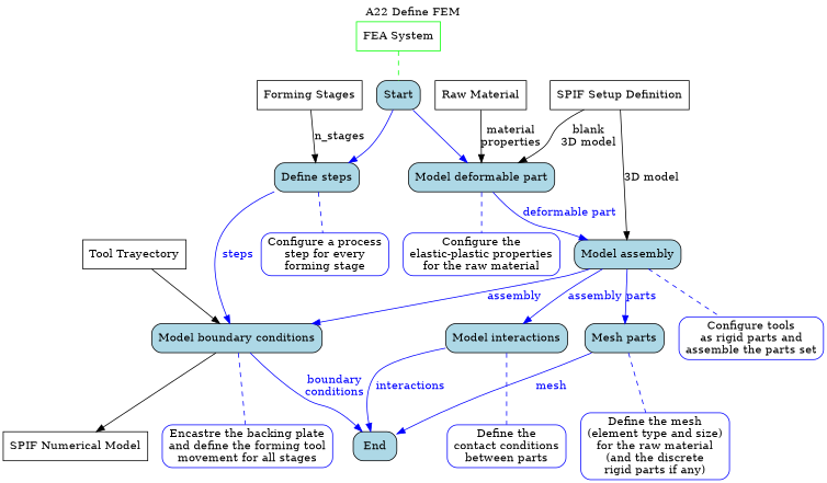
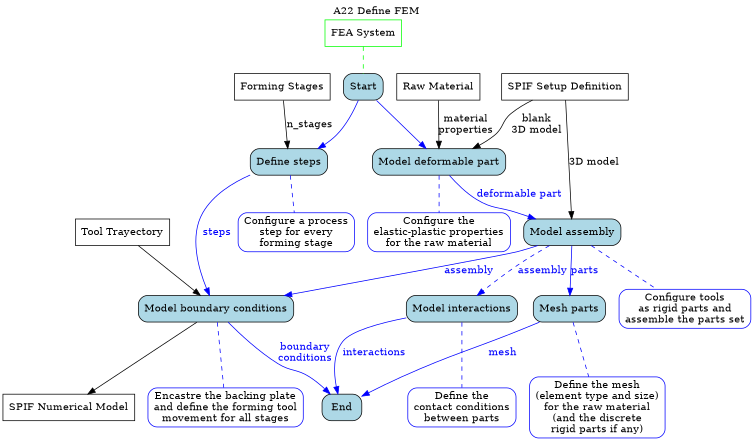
  digraph {
    label="A22 Define FEM"
    labelloc=t
    node [color=black fillcolor=white shape=box style="filled, rounded"]
    edge [color=blue dir=forward fontcolor=blue style=solid]
    n1 [label="Tool Trayectory" style=filled]
    n2 [fillcolor=lightblue label="Model boundary conditions"]
    n3 [label="SPIF Numerical Model" style=filled]
    End [fillcolor=lightblue]
    n5 [color=blue label="Encastre the backing plate\nand define the forming tool\nmovement for all stages"]
    n6 [label="Forming Stages" style=filled]
    n7 [fillcolor=lightblue label="Define steps"]
    n8 [color=blue label="Configure a process\nstep for every\nforming stage"]
    n9 [label="Raw Material" style=filled]
    n10 [fillcolor=lightblue label="Model deformable part"]
    n11 [fillcolor=lightblue label="Model assembly"]
    n12 [color=blue label="Configure the\nelastic-plastic properties\nfor the raw material"]
    n13 [label="SPIF Setup Definition" style=filled]
    n14 [fillcolor=lightblue label="Model interactions"]
    n15 [fillcolor=lightblue label="Mesh parts"]
    n16 [color=blue label="Configure tools\nas rigid parts and\nassemble the parts set"]
    n17 [color=green label="FEA System" style=filled]
    Start [fillcolor=lightblue]
    n19 [color=blue label="Define the\ncontact conditions\nbetween parts"]
    n20 [color=blue label="Define the mesh\n(element type and size)\nfor the raw material\n(and the discrete\nrigid parts if any)"]
    n1 -> n2 [color=black fontcolor=black]
    n2 -> n3 [color=black fontcolor=black]
    n2 -> End [label="boundary\nconditions"]
    n2 -> n5 [dir=none style=dashed fontcolor=""]
    n6 -> n7 [color=black fontcolor=black label=n_stages]
    n7 -> n2 [label=steps]
    n7 -> n8 [dir=none style=dashed fontcolor=""]
    n9 -> n10 [color=black fontcolor=black label="material\nproperties"]
    n10 -> n11 [label="deformable part"]
    n10 -> n12 [dir=none style=dashed fontcolor=""]
    n11 -> n2 [label=assembly]
-   n11 -> n14 [label=assembly]
+   n11 -> n14 [label=assembly style=dashed]
    n11 -> n15 [label=parts]
    n11 -> n16 [dir=none style=dashed fontcolor=""]
    n13 -> n10 [color=black fontcolor=black label="blank\n3D model"]
    n13 -> n11 [color=black fontcolor=black label="3D model"]
    n14 -> End [label=interactions]
    n14 -> n19 [dir=none style=dashed fontcolor=""]
    n15 -> End [label=mesh]
    n15 -> n20 [dir=none style=dashed fontcolor=""]
    n17 -> Start [color=green dir=none style=dashed]
    Start -> n7
    Start -> n10
  }
